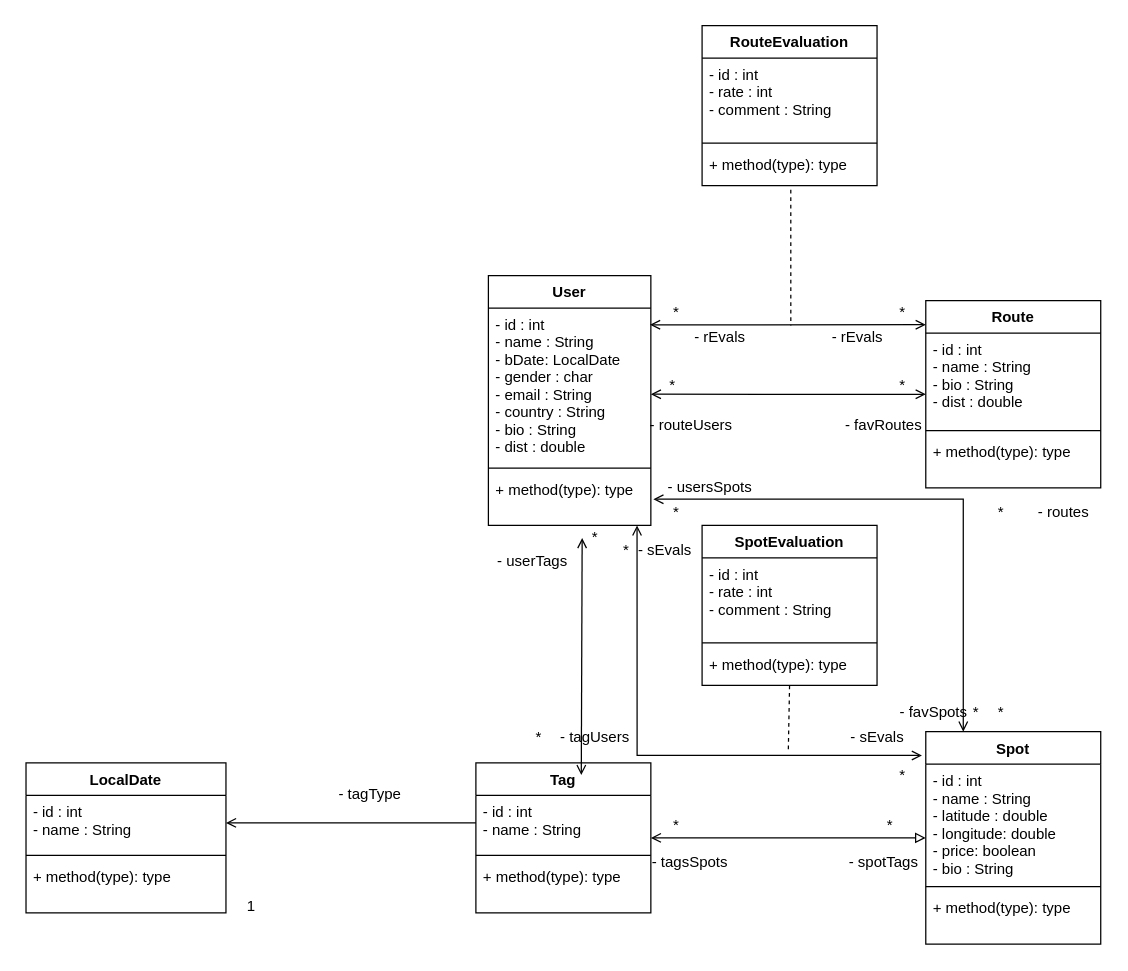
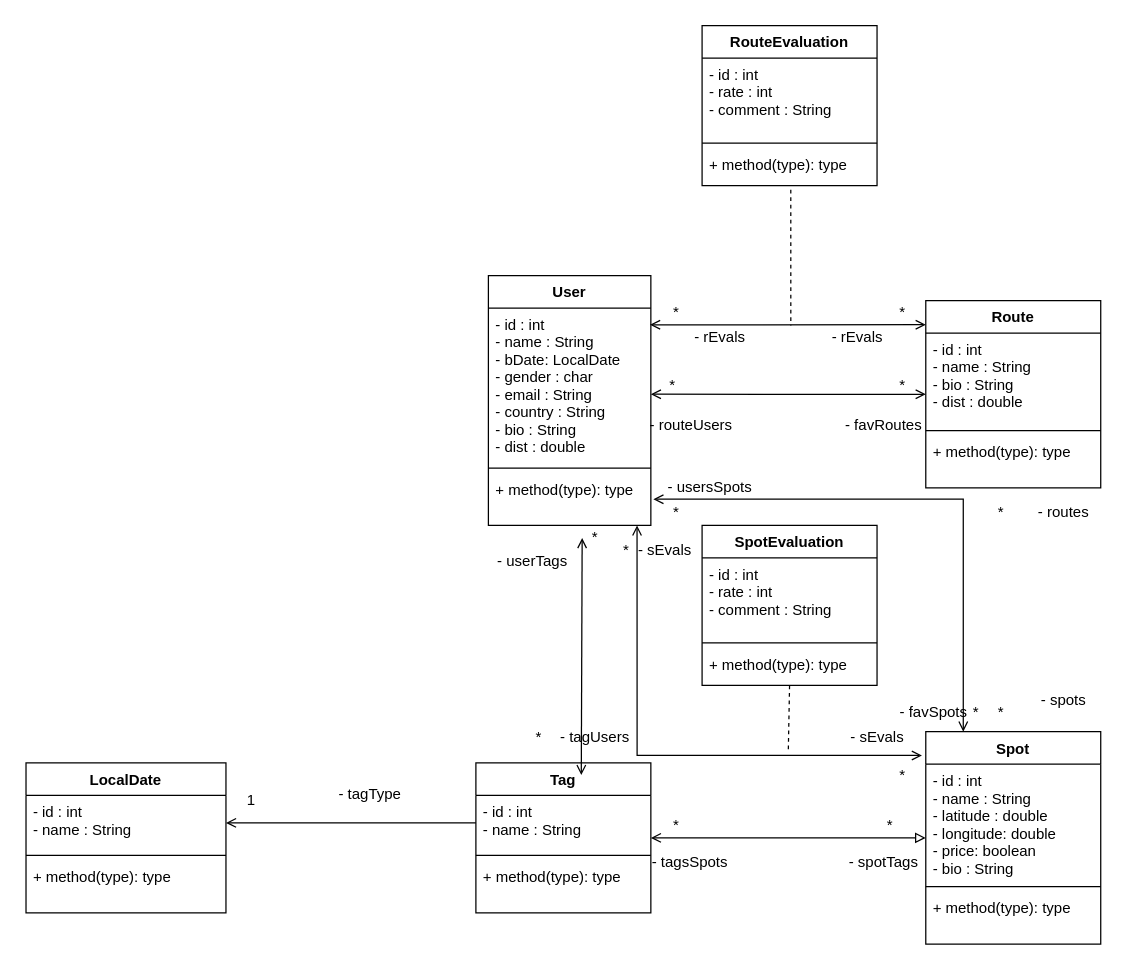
  <mxCell id="0" />
  <mxCell id="1" parent="0" />
  <mxCell id="2" style="edgeStyle=orthogonalEdgeStyle;rounded=0;orthogonalLoop=1;jettySize=auto;html=1;entryX=-0.022;entryY=0.112;entryDx=0;entryDy=0;entryPerimeter=0;startArrow=open;startFill=0;endArrow=open;endFill=0;exitX=0.915;exitY=0.998;exitDx=0;exitDy=0;exitPerimeter=0;" edge="1" parent="1" source="6" target="19"><mxGeometry relative="1" as="geometry"><Array as="points"><mxPoint x="509" y="604" /></Array></mxGeometry></mxCell>
  <mxCell id="3" value="User" style="swimlane;fontStyle=1;align=center;verticalAlign=top;childLayout=stackLayout;horizontal=1;startSize=26;horizontalStack=0;resizeParent=1;resizeParentMax=0;resizeLast=0;collapsible=1;marginBottom=0;" vertex="1" parent="1"><mxGeometry x="390" y="220" width="130" height="200" as="geometry" /></mxCell>
  <mxCell id="4" value="- id : int&#10;- name : String&#10;- bDate: LocalDate&#10;- gender : char&#10;- email : String&#10;- country : String&#10;- bio : String&#10;- dist : double" style="text;strokeColor=none;fillColor=none;align=left;verticalAlign=top;spacingLeft=4;spacingRight=4;overflow=hidden;rotatable=0;points=[[0,0.5],[1,0.5]];portConstraint=eastwest;" vertex="1" parent="3"><mxGeometry y="26" width="130" height="124" as="geometry" /></mxCell>
  <mxCell id="5" value="" style="line;strokeWidth=1;fillColor=none;align=left;verticalAlign=middle;spacingTop=-1;spacingLeft=3;spacingRight=3;rotatable=0;labelPosition=right;points=[];portConstraint=eastwest;" vertex="1" parent="3"><mxGeometry y="150" width="130" height="8" as="geometry" /></mxCell>
  <mxCell id="6" value="+ method(type): type" style="text;strokeColor=none;fillColor=none;align=left;verticalAlign=top;spacingLeft=4;spacingRight=4;overflow=hidden;rotatable=0;points=[[0,0.5],[1,0.5]];portConstraint=eastwest;" vertex="1" parent="3"><mxGeometry y="158" width="130" height="42" as="geometry" /></mxCell>
  <mxCell id="7" value="LocalDate" style="swimlane;fontStyle=1;align=center;verticalAlign=top;childLayout=stackLayout;horizontal=1;startSize=26;horizontalStack=0;resizeParent=1;resizeParentMax=0;resizeLast=0;collapsible=1;marginBottom=0;" vertex="1" parent="1"><mxGeometry x="20" y="610" width="160" height="120" as="geometry" /></mxCell>
  <mxCell id="8" value="- id : int&#10;- name : String" style="text;strokeColor=none;fillColor=none;align=left;verticalAlign=top;spacingLeft=4;spacingRight=4;overflow=hidden;rotatable=0;points=[[0,0.5],[1,0.5]];portConstraint=eastwest;" vertex="1" parent="7"><mxGeometry y="26" width="160" height="44" as="geometry" /></mxCell>
  <mxCell id="9" value="" style="line;strokeWidth=1;fillColor=none;align=left;verticalAlign=middle;spacingTop=-1;spacingLeft=3;spacingRight=3;rotatable=0;labelPosition=right;points=[];portConstraint=eastwest;" vertex="1" parent="7"><mxGeometry y="70" width="160" height="8" as="geometry" /></mxCell>
  <mxCell id="10" value="+ method(type): type" style="text;strokeColor=none;fillColor=none;align=left;verticalAlign=top;spacingLeft=4;spacingRight=4;overflow=hidden;rotatable=0;points=[[0,0.5],[1,0.5]];portConstraint=eastwest;" vertex="1" parent="7"><mxGeometry y="78" width="160" height="42" as="geometry" /></mxCell>
  <mxCell id="11" value="" style="edgeStyle=orthogonalEdgeStyle;rounded=0;orthogonalLoop=1;jettySize=auto;html=1;endArrow=block;endFill=0;startArrow=open;startFill=0;" edge="1" parent="1" source="12" target="19"><mxGeometry relative="1" as="geometry" /></mxCell>
  <mxCell id="12" value="Tag" style="swimlane;fontStyle=1;align=center;verticalAlign=top;childLayout=stackLayout;horizontal=1;startSize=26;horizontalStack=0;resizeParent=1;resizeParentMax=0;resizeLast=0;collapsible=1;marginBottom=0;" vertex="1" parent="1"><mxGeometry x="380" y="610" width="140" height="120" as="geometry" /></mxCell>
  <mxCell id="13" value="- id : int&#10;- name : String" style="text;strokeColor=none;fillColor=none;align=left;verticalAlign=top;spacingLeft=4;spacingRight=4;overflow=hidden;rotatable=0;points=[[0,0.5],[1,0.5]];portConstraint=eastwest;" vertex="1" parent="12"><mxGeometry y="26" width="140" height="44" as="geometry" /></mxCell>
  <mxCell id="14" value="" style="line;strokeWidth=1;fillColor=none;align=left;verticalAlign=middle;spacingTop=-1;spacingLeft=3;spacingRight=3;rotatable=0;labelPosition=right;points=[];portConstraint=eastwest;" vertex="1" parent="12"><mxGeometry y="70" width="140" height="8" as="geometry" /></mxCell>
  <mxCell id="15" value="+ method(type): type" style="text;strokeColor=none;fillColor=none;align=left;verticalAlign=top;spacingLeft=4;spacingRight=4;overflow=hidden;rotatable=0;points=[[0,0.5],[1,0.5]];portConstraint=eastwest;" vertex="1" parent="12"><mxGeometry y="78" width="140" height="42" as="geometry" /></mxCell>
  <mxCell id="16" style="edgeStyle=orthogonalEdgeStyle;rounded=0;orthogonalLoop=1;jettySize=auto;html=1;entryX=0;entryY=0.5;entryDx=0;entryDy=0;endArrow=none;endFill=0;startArrow=open;startFill=0;" edge="1" parent="1" source="8" target="13"><mxGeometry relative="1" as="geometry" /></mxCell>
- <mxCell id="17" value="1" style="text;html=1;align=center;verticalAlign=middle;resizable=0;points=[];autosize=1;strokeColor=none;fillColor=none;" vertex="1" parent="1"><mxGeometry x="190" y="715" width="20" height="20" as="geometry" /></mxCell>
+ <mxCell id="17" value="1" style="text;html=1;align=center;verticalAlign=middle;resizable=0;points=[];autosize=1;strokeColor=none;fillColor=none;" vertex="1" parent="1"><mxGeometry x="190" y="630" width="20" height="20" as="geometry" /></mxCell>
  <mxCell id="18" value="- tagType" style="text;html=1;align=center;verticalAlign=middle;resizable=0;points=[];autosize=1;strokeColor=none;fillColor=none;" vertex="1" parent="1"><mxGeometry x="260" y="625" width="70" height="20" as="geometry" /></mxCell>
  <mxCell id="19" value="Spot" style="swimlane;fontStyle=1;align=center;verticalAlign=top;childLayout=stackLayout;horizontal=1;startSize=26;horizontalStack=0;resizeParent=1;resizeParentMax=0;resizeLast=0;collapsible=1;marginBottom=0;" vertex="1" parent="1"><mxGeometry x="740" y="585" width="140" height="170" as="geometry" /></mxCell>
  <mxCell id="20" value="- id : int&#10;- name : String&#10;- latitude : double&#10;- longitude: double&#10;- price: boolean&#10;- bio : String" style="text;strokeColor=none;fillColor=none;align=left;verticalAlign=top;spacingLeft=4;spacingRight=4;overflow=hidden;rotatable=0;points=[[0,0.5],[1,0.5]];portConstraint=eastwest;" vertex="1" parent="19"><mxGeometry y="26" width="140" height="94" as="geometry" /></mxCell>
  <mxCell id="21" value="" style="line;strokeWidth=1;fillColor=none;align=left;verticalAlign=middle;spacingTop=-1;spacingLeft=3;spacingRight=3;rotatable=0;labelPosition=right;points=[];portConstraint=eastwest;" vertex="1" parent="19"><mxGeometry y="120" width="140" height="8" as="geometry" /></mxCell>
  <mxCell id="22" value="+ method(type): type" style="text;strokeColor=none;fillColor=none;align=left;verticalAlign=top;spacingLeft=4;spacingRight=4;overflow=hidden;rotatable=0;points=[[0,0.5],[1,0.5]];portConstraint=eastwest;" vertex="1" parent="19"><mxGeometry y="128" width="140" height="42" as="geometry" /></mxCell>
  <mxCell id="23" value="*" style="text;html=1;align=center;verticalAlign=middle;resizable=0;points=[];autosize=1;strokeColor=none;fillColor=none;" vertex="1" parent="1"><mxGeometry x="701" y="650" width="20" height="20" as="geometry" /></mxCell>
  <mxCell id="24" value="- tagsSpots" style="text;html=1;align=center;verticalAlign=middle;resizable=0;points=[];autosize=1;strokeColor=none;fillColor=none;" vertex="1" parent="1"><mxGeometry x="511" y="680" width="80" height="20" as="geometry" /></mxCell>
  <mxCell id="25" value="*" style="text;html=1;align=center;verticalAlign=middle;resizable=0;points=[];autosize=1;strokeColor=none;fillColor=none;" vertex="1" parent="1"><mxGeometry x="530" y="650" width="20" height="20" as="geometry" /></mxCell>
  <mxCell id="26" value="- spotTags" style="text;html=1;align=center;verticalAlign=middle;resizable=0;points=[];autosize=1;strokeColor=none;fillColor=none;" vertex="1" parent="1"><mxGeometry x="671" y="680" width="70" height="20" as="geometry" /></mxCell>
  <mxCell id="27" value="" style="edgeStyle=orthogonalEdgeStyle;rounded=0;orthogonalLoop=1;jettySize=auto;html=1;startArrow=open;startFill=0;endArrow=open;endFill=0;entryX=1;entryY=0.556;entryDx=0;entryDy=0;entryPerimeter=0;" edge="1" parent="1" source="28" target="4"><mxGeometry relative="1" as="geometry"><mxPoint x="660" y="315" as="targetPoint" /></mxGeometry></mxCell>
  <mxCell id="28" value="Route" style="swimlane;fontStyle=1;align=center;verticalAlign=top;childLayout=stackLayout;horizontal=1;startSize=26;horizontalStack=0;resizeParent=1;resizeParentMax=0;resizeLast=0;collapsible=1;marginBottom=0;" vertex="1" parent="1"><mxGeometry x="740" y="240" width="140" height="150" as="geometry" /></mxCell>
  <mxCell id="29" value="- id : int&#10;- name : String&#10;- bio : String&#10;- dist : double " style="text;strokeColor=none;fillColor=none;align=left;verticalAlign=top;spacingLeft=4;spacingRight=4;overflow=hidden;rotatable=0;points=[[0,0.5],[1,0.5]];portConstraint=eastwest;" vertex="1" parent="28"><mxGeometry y="26" width="140" height="74" as="geometry" /></mxCell>
  <mxCell id="30" value="" style="line;strokeWidth=1;fillColor=none;align=left;verticalAlign=middle;spacingTop=-1;spacingLeft=3;spacingRight=3;rotatable=0;labelPosition=right;points=[];portConstraint=eastwest;" vertex="1" parent="28"><mxGeometry y="100" width="140" height="8" as="geometry" /></mxCell>
  <mxCell id="31" value="+ method(type): type" style="text;strokeColor=none;fillColor=none;align=left;verticalAlign=top;spacingLeft=4;spacingRight=4;overflow=hidden;rotatable=0;points=[[0,0.5],[1,0.5]];portConstraint=eastwest;" vertex="1" parent="28"><mxGeometry y="108" width="140" height="42" as="geometry" /></mxCell>
  <mxCell id="32" value="*" style="text;html=1;align=center;verticalAlign=middle;resizable=0;points=[];autosize=1;strokeColor=none;fillColor=none;" vertex="1" parent="1"><mxGeometry x="790" y="400" width="20" height="20" as="geometry" /></mxCell>
+ <mxCell id="33" value="- spots" style="text;html=1;align=center;verticalAlign=middle;resizable=0;points=[];autosize=1;strokeColor=none;fillColor=none;" vertex="1" parent="1"><mxGeometry x="825" y="550" width="50" height="20" as="geometry" /></mxCell>
  <mxCell id="34" value="- routes" style="text;html=1;align=center;verticalAlign=middle;resizable=0;points=[];autosize=1;strokeColor=none;fillColor=none;" vertex="1" parent="1"><mxGeometry x="820" y="400" width="60" height="20" as="geometry" /></mxCell>
  <mxCell id="35" value="*" style="text;html=1;align=center;verticalAlign=middle;resizable=0;points=[];autosize=1;strokeColor=none;fillColor=none;" vertex="1" parent="1"><mxGeometry x="790" y="560" width="20" height="20" as="geometry" /></mxCell>
  <mxCell id="36" value="*" style="text;html=1;align=center;verticalAlign=middle;resizable=0;points=[];autosize=1;strokeColor=none;fillColor=none;" vertex="1" parent="1"><mxGeometry x="527" y="298" width="20" height="20" as="geometry" /></mxCell>
  <mxCell id="37" value="- favRoutes" style="text;html=1;align=center;verticalAlign=middle;resizable=0;points=[];autosize=1;strokeColor=none;fillColor=none;" vertex="1" parent="1"><mxGeometry x="666" y="330" width="80" height="20" as="geometry" /></mxCell>
  <mxCell id="38" value="- routeUsers" style="text;html=1;align=center;verticalAlign=middle;resizable=0;points=[];autosize=1;strokeColor=none;fillColor=none;" vertex="1" parent="1"><mxGeometry x="512" y="330" width="80" height="20" as="geometry" /></mxCell>
  <mxCell id="39" value="*" style="text;html=1;align=center;verticalAlign=middle;resizable=0;points=[];autosize=1;strokeColor=none;fillColor=none;" vertex="1" parent="1"><mxGeometry x="711" y="298" width="20" height="20" as="geometry" /></mxCell>
  <mxCell id="40" value="*" style="text;html=1;align=center;verticalAlign=middle;resizable=0;points=[];autosize=1;strokeColor=none;fillColor=none;" vertex="1" parent="1"><mxGeometry x="465" y="420" width="20" height="20" as="geometry" /></mxCell>
  <mxCell id="41" value="- userTags" style="text;html=1;align=center;verticalAlign=middle;resizable=0;points=[];autosize=1;strokeColor=none;fillColor=none;" vertex="1" parent="1"><mxGeometry x="390" y="439" width="70" height="20" as="geometry" /></mxCell>
  <mxCell id="42" value="*" style="text;html=1;align=center;verticalAlign=middle;resizable=0;points=[];autosize=1;strokeColor=none;fillColor=none;" vertex="1" parent="1"><mxGeometry x="420" y="580" width="20" height="20" as="geometry" /></mxCell>
  <mxCell id="43" value="- tagUsers" style="text;html=1;align=center;verticalAlign=middle;resizable=0;points=[];autosize=1;strokeColor=none;fillColor=none;" vertex="1" parent="1"><mxGeometry x="440" y="580" width="70" height="20" as="geometry" /></mxCell>
  <mxCell id="44" value="RouteEvaluation" style="swimlane;fontStyle=1;align=center;verticalAlign=top;childLayout=stackLayout;horizontal=1;startSize=26;horizontalStack=0;resizeParent=1;resizeParentMax=0;resizeLast=0;collapsible=1;marginBottom=0;" vertex="1" parent="1"><mxGeometry x="561" width="140" height="128" as="geometry" y="20" /></mxCell>
  <mxCell id="45" value="- id : int&#10;- rate : int&#10;- comment : String " style="text;strokeColor=none;fillColor=none;align=left;verticalAlign=top;spacingLeft=4;spacingRight=4;overflow=hidden;rotatable=0;points=[[0,0.5],[1,0.5]];portConstraint=eastwest;" vertex="1" parent="44"><mxGeometry y="26" width="140" height="64" as="geometry" /></mxCell>
  <mxCell id="46" value="" style="line;strokeWidth=1;fillColor=none;align=left;verticalAlign=middle;spacingTop=-1;spacingLeft=3;spacingRight=3;rotatable=0;labelPosition=right;points=[];portConstraint=eastwest;" vertex="1" parent="44"><mxGeometry y="90" width="140" height="8" as="geometry" /></mxCell>
  <mxCell id="47" value="+ method(type): type" style="text;strokeColor=none;fillColor=none;align=left;verticalAlign=top;spacingLeft=4;spacingRight=4;overflow=hidden;rotatable=0;points=[[0,0.5],[1,0.5]];portConstraint=eastwest;" vertex="1" parent="44"><mxGeometry y="98" width="140" height="30" as="geometry" /></mxCell>
  <mxCell id="48" value="" style="rounded=0;orthogonalLoop=1;jettySize=auto;html=1;startArrow=open;startFill=0;endArrow=open;endFill=0;entryX=0.995;entryY=0.108;entryDx=0;entryDy=0;entryPerimeter=0;exitX=0;exitY=-0.09;exitDx=0;exitDy=0;exitPerimeter=0;" edge="1" parent="1" source="29" target="4"><mxGeometry relative="1" as="geometry"><mxPoint x="741" y="258.134" as="sourcePoint" /><mxPoint x="521" y="258.044" as="targetPoint" /></mxGeometry></mxCell>
  <mxCell id="49" value="" style="rounded=0;orthogonalLoop=1;jettySize=auto;html=1;startArrow=none;startFill=0;endArrow=none;endFill=0;exitX=0.507;exitY=1.111;exitDx=0;exitDy=0;exitPerimeter=0;dashed=1;" edge="1" parent="1" source="47"><mxGeometry relative="1" as="geometry"><mxPoint x="770.65" y="200" as="sourcePoint" /><mxPoint x="632" y="260" as="targetPoint" /></mxGeometry></mxCell>
  <mxCell id="50" value="*" style="text;html=1;align=center;verticalAlign=middle;resizable=0;points=[];autosize=1;strokeColor=none;fillColor=none;" vertex="1" parent="1"><mxGeometry x="711" y="240" width="20" height="20" as="geometry" /></mxCell>
  <mxCell id="51" value="*" style="text;html=1;align=center;verticalAlign=middle;resizable=0;points=[];autosize=1;strokeColor=none;fillColor=none;" vertex="1" parent="1"><mxGeometry x="530" y="240" width="20" height="20" as="geometry" /></mxCell>
  <mxCell id="52" value="&lt;font style=&quot;font-size: 12px&quot;&gt;- rEvals&lt;/font&gt;" style="text;html=1;align=center;verticalAlign=middle;resizable=0;points=[];autosize=1;strokeColor=none;fillColor=none;" vertex="1" parent="1"><mxGeometry x="545" y="260" width="60" height="20" as="geometry" /></mxCell>
  <mxCell id="53" value="&lt;font style=&quot;font-size: 12px&quot;&gt;- rEvals&lt;/font&gt;" style="text;html=1;align=center;verticalAlign=middle;resizable=0;points=[];autosize=1;strokeColor=none;fillColor=none;" vertex="1" parent="1"><mxGeometry x="655" y="260" width="60" height="20" as="geometry" /></mxCell>
  <mxCell id="54" value="" style="rounded=0;orthogonalLoop=1;jettySize=auto;html=1;startArrow=open;startFill=0;endArrow=open;endFill=0;edgeStyle=orthogonalEdgeStyle;" edge="1" parent="1"><mxGeometry relative="1" as="geometry"><mxPoint x="770" y="585" as="sourcePoint" /><mxPoint x="522" y="399" as="targetPoint" /><Array as="points"><mxPoint x="770" y="585" /><mxPoint x="770" y="399" /><mxPoint x="522" y="399" /></Array></mxGeometry></mxCell>
  <mxCell id="55" value="*" style="text;html=1;align=center;verticalAlign=middle;resizable=0;points=[];autosize=1;strokeColor=none;fillColor=none;" vertex="1" parent="1"><mxGeometry x="530" y="400" width="20" height="20" as="geometry" /></mxCell>
  <mxCell id="56" value="- usersSpots" style="text;html=1;align=center;verticalAlign=middle;resizable=0;points=[];autosize=1;strokeColor=none;fillColor=none;" vertex="1" parent="1"><mxGeometry x="527" y="380" width="80" height="20" as="geometry" /></mxCell>
  <mxCell id="57" value="- favSpots" style="text;html=1;align=center;verticalAlign=middle;resizable=0;points=[];autosize=1;strokeColor=none;fillColor=none;fontSize=12;" vertex="1" parent="1"><mxGeometry x="711" y="560" width="70" height="20" as="geometry" /></mxCell>
  <mxCell id="58" value="*" style="text;html=1;align=center;verticalAlign=middle;resizable=0;points=[];autosize=1;strokeColor=none;fillColor=none;" vertex="1" parent="1"><mxGeometry x="770" y="560" width="20" height="20" as="geometry" /></mxCell>
  <mxCell id="59" value="SpotEvaluation" style="swimlane;fontStyle=1;align=center;verticalAlign=top;childLayout=stackLayout;horizontal=1;startSize=26;horizontalStack=0;resizeParent=1;resizeParentMax=0;resizeLast=0;collapsible=1;marginBottom=0;" vertex="1" parent="1"><mxGeometry x="561" y="420" width="140" height="128" as="geometry" /></mxCell>
  <mxCell id="60" value="- id : int&#10;- rate : int&#10;- comment : String " style="text;strokeColor=none;fillColor=none;align=left;verticalAlign=top;spacingLeft=4;spacingRight=4;overflow=hidden;rotatable=0;points=[[0,0.5],[1,0.5]];portConstraint=eastwest;" vertex="1" parent="59"><mxGeometry y="26" width="140" height="64" as="geometry" /></mxCell>
  <mxCell id="61" value="" style="line;strokeWidth=1;fillColor=none;align=left;verticalAlign=middle;spacingTop=-1;spacingLeft=3;spacingRight=3;rotatable=0;labelPosition=right;points=[];portConstraint=eastwest;" vertex="1" parent="59"><mxGeometry y="90" width="140" height="8" as="geometry" /></mxCell>
  <mxCell id="62" value="+ method(type): type" style="text;strokeColor=none;fillColor=none;align=left;verticalAlign=top;spacingLeft=4;spacingRight=4;overflow=hidden;rotatable=0;points=[[0,0.5],[1,0.5]];portConstraint=eastwest;" vertex="1" parent="59"><mxGeometry y="98" width="140" height="30" as="geometry" /></mxCell>
  <mxCell id="63" style="rounded=0;orthogonalLoop=1;jettySize=auto;html=1;entryX=0.531;entryY=-0.002;entryDx=0;entryDy=0;entryPerimeter=0;startArrow=open;startFill=0;endArrow=open;endFill=0;" edge="1" parent="1"><mxGeometry relative="1" as="geometry"><mxPoint x="465.029" y="430" as="sourcePoint" /><mxPoint x="464.34" y="619.76" as="targetPoint" /></mxGeometry></mxCell>
  <mxCell id="64" value="" style="rounded=0;orthogonalLoop=1;jettySize=auto;html=1;startArrow=none;startFill=0;endArrow=none;endFill=0;exitX=0.5;exitY=1;exitDx=0;exitDy=0;dashed=1;" edge="1" parent="1" source="59"><mxGeometry relative="1" as="geometry"><mxPoint x="619.71" y="560" as="sourcePoint" /><mxPoint x="630" y="600" as="targetPoint" /></mxGeometry></mxCell>
  <mxCell id="65" value="&lt;font style=&quot;font-size: 12px&quot;&gt;- sEvals&lt;/font&gt;" style="text;html=1;align=center;verticalAlign=middle;resizable=0;points=[];autosize=1;strokeColor=none;fillColor=none;" vertex="1" parent="1"><mxGeometry x="501" y="430" width="60" height="20" as="geometry" /></mxCell>
  <mxCell id="66" value="&lt;font style=&quot;font-size: 12px&quot;&gt;- sEvals&lt;/font&gt;" style="text;html=1;align=center;verticalAlign=middle;resizable=0;points=[];autosize=1;strokeColor=none;fillColor=none;" vertex="1" parent="1"><mxGeometry x="671" y="580" width="60" height="20" as="geometry" /></mxCell>
  <mxCell id="67" value="*" style="text;html=1;align=center;verticalAlign=middle;resizable=0;points=[];autosize=1;strokeColor=none;fillColor=none;" vertex="1" parent="1"><mxGeometry x="711" y="610" width="20" height="20" as="geometry" /></mxCell>
  <mxCell id="68" value="*" style="text;html=1;align=center;verticalAlign=middle;resizable=0;points=[];autosize=1;strokeColor=none;fillColor=none;" vertex="1" parent="1"><mxGeometry x="490" y="430" width="20" height="20" as="geometry" /></mxCell>
